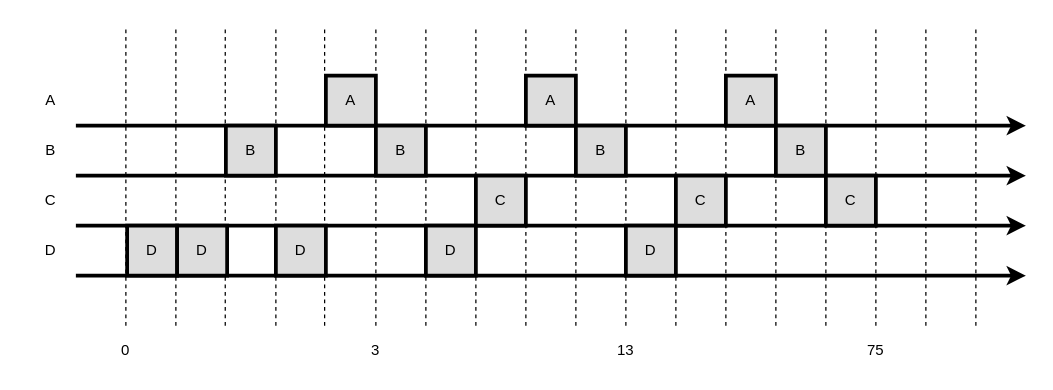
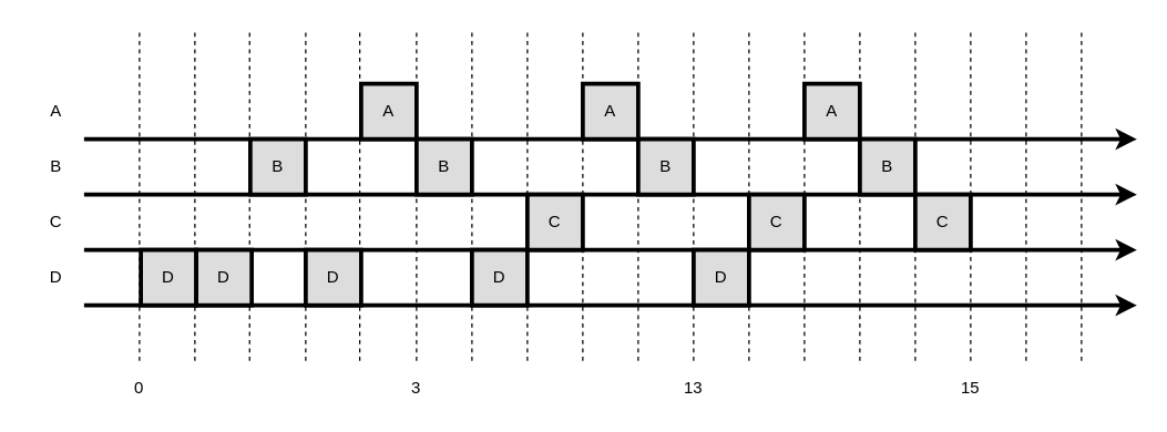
  <mxCell id="0" />
  <mxCell id="1" parent="0" />
  <mxCell id="2" value="" style="endArrow=classic;html=1;strokeWidth=3;" parent="1" edge="1"><mxGeometry width="50" height="50" relative="1" as="geometry"><mxPoint x="60" y="180" as="sourcePoint" /><mxPoint x="820" y="180" as="targetPoint" /></mxGeometry></mxCell>
  <mxCell id="3" value="" style="endArrow=none;dashed=1;html=1;" parent="1" edge="1"><mxGeometry width="50" height="50" relative="1" as="geometry"><mxPoint x="100" y="260" as="sourcePoint" /><mxPoint x="100" y="20" as="targetPoint" /></mxGeometry></mxCell>
  <mxCell id="4" value="" style="endArrow=none;dashed=1;html=1;" parent="1" edge="1"><mxGeometry width="50" height="50" relative="1" as="geometry"><mxPoint x="140" y="260" as="sourcePoint" /><mxPoint x="140" y="20" as="targetPoint" /></mxGeometry></mxCell>
  <mxCell id="5" value="" style="endArrow=none;dashed=1;html=1;" parent="1" edge="1"><mxGeometry width="50" height="50" relative="1" as="geometry"><mxPoint x="179.5" y="260" as="sourcePoint" /><mxPoint x="179.5" y="20" as="targetPoint" /></mxGeometry></mxCell>
  <mxCell id="6" value="" style="endArrow=none;dashed=1;html=1;" parent="1" edge="1"><mxGeometry width="50" height="50" relative="1" as="geometry"><mxPoint x="220" y="260" as="sourcePoint" /><mxPoint x="220" y="20" as="targetPoint" /></mxGeometry></mxCell>
  <mxCell id="7" value="" style="endArrow=none;dashed=1;html=1;" parent="1" edge="1"><mxGeometry width="50" height="50" relative="1" as="geometry"><mxPoint x="259" y="260" as="sourcePoint" /><mxPoint x="259" y="20" as="targetPoint" /></mxGeometry></mxCell>
  <mxCell id="8" value="" style="endArrow=none;dashed=1;html=1;" parent="1" edge="1"><mxGeometry width="50" height="50" relative="1" as="geometry"><mxPoint x="300" y="260" as="sourcePoint" /><mxPoint x="300" y="20" as="targetPoint" /></mxGeometry></mxCell>
  <mxCell id="9" value="" style="endArrow=none;dashed=1;html=1;" parent="1" edge="1"><mxGeometry width="50" height="50" relative="1" as="geometry"><mxPoint x="340" y="260" as="sourcePoint" /><mxPoint x="340" y="20" as="targetPoint" /></mxGeometry></mxCell>
  <mxCell id="10" value="" style="endArrow=none;dashed=1;html=1;" parent="1" edge="1"><mxGeometry width="50" height="50" relative="1" as="geometry"><mxPoint x="380" y="260" as="sourcePoint" /><mxPoint x="380" y="20" as="targetPoint" /></mxGeometry></mxCell>
  <mxCell id="11" value="" style="endArrow=none;dashed=1;html=1;" parent="1" edge="1"><mxGeometry width="50" height="50" relative="1" as="geometry"><mxPoint x="420" y="260" as="sourcePoint" /><mxPoint x="420" y="20" as="targetPoint" /></mxGeometry></mxCell>
  <mxCell id="12" value="" style="endArrow=none;dashed=1;html=1;" parent="1" edge="1"><mxGeometry width="50" height="50" relative="1" as="geometry"><mxPoint x="460" y="260" as="sourcePoint" /><mxPoint x="460" y="20" as="targetPoint" /></mxGeometry></mxCell>
  <mxCell id="13" value="" style="endArrow=none;dashed=1;html=1;" parent="1" edge="1"><mxGeometry width="50" height="50" relative="1" as="geometry"><mxPoint x="500" y="260" as="sourcePoint" /><mxPoint x="500" y="20" as="targetPoint" /></mxGeometry></mxCell>
  <mxCell id="14" value="" style="endArrow=none;dashed=1;html=1;" parent="1" edge="1"><mxGeometry width="50" height="50" relative="1" as="geometry"><mxPoint x="540" y="260" as="sourcePoint" /><mxPoint x="540" y="20" as="targetPoint" /></mxGeometry></mxCell>
  <mxCell id="15" value="" style="endArrow=none;dashed=1;html=1;" parent="1" edge="1"><mxGeometry width="50" height="50" relative="1" as="geometry"><mxPoint x="580" y="260" as="sourcePoint" /><mxPoint x="580" y="20" as="targetPoint" /></mxGeometry></mxCell>
  <mxCell id="16" value="" style="endArrow=none;dashed=1;html=1;" parent="1" edge="1"><mxGeometry width="50" height="50" relative="1" as="geometry"><mxPoint x="620" y="260" as="sourcePoint" /><mxPoint x="620" y="20" as="targetPoint" /></mxGeometry></mxCell>
  <mxCell id="17" value="" style="endArrow=none;dashed=1;html=1;" parent="1" edge="1"><mxGeometry width="50" height="50" relative="1" as="geometry"><mxPoint x="660" y="260" as="sourcePoint" /><mxPoint x="660" y="20" as="targetPoint" /></mxGeometry></mxCell>
  <mxCell id="18" value="" style="endArrow=none;dashed=1;html=1;" parent="1" edge="1"><mxGeometry width="50" height="50" relative="1" as="geometry"><mxPoint x="700" y="260" as="sourcePoint" /><mxPoint x="700" y="20" as="targetPoint" /></mxGeometry></mxCell>
  <mxCell id="19" value="" style="endArrow=none;dashed=1;html=1;" parent="1" edge="1"><mxGeometry width="50" height="50" relative="1" as="geometry"><mxPoint x="740" y="260" as="sourcePoint" /><mxPoint x="740" y="20" as="targetPoint" /></mxGeometry></mxCell>
  <mxCell id="20" value="" style="endArrow=none;dashed=1;html=1;" parent="1" edge="1"><mxGeometry width="50" height="50" relative="1" as="geometry"><mxPoint x="780" y="260" as="sourcePoint" /><mxPoint x="780" y="20" as="targetPoint" /></mxGeometry></mxCell>
  <mxCell id="21" value="" style="endArrow=classic;html=1;strokeWidth=3;" parent="1" edge="1"><mxGeometry width="50" height="50" relative="1" as="geometry"><mxPoint x="60" y="140" as="sourcePoint" /><mxPoint x="820" y="140" as="targetPoint" /></mxGeometry></mxCell>
  <mxCell id="22" value="" style="endArrow=classic;html=1;strokeWidth=3;" parent="1" edge="1"><mxGeometry width="50" height="50" relative="1" as="geometry"><mxPoint x="60" y="100" as="sourcePoint" /><mxPoint x="820" y="100" as="targetPoint" /></mxGeometry></mxCell>
  <mxCell id="23" value="0" style="text;html=1;strokeColor=none;fillColor=none;align=center;verticalAlign=middle;whiteSpace=wrap;rounded=0;" parent="1" vertex="1"><mxGeometry x="80" y="270" width="40" height="20" as="geometry" /></mxCell>
  <mxCell id="24" value="3" style="text;html=1;strokeColor=none;fillColor=none;align=center;verticalAlign=middle;whiteSpace=wrap;rounded=0;" parent="1" vertex="1"><mxGeometry x="280" y="270" width="40" height="20" as="geometry" /></mxCell>
  <mxCell id="25" value="13" style="text;html=1;strokeColor=none;fillColor=none;align=center;verticalAlign=middle;whiteSpace=wrap;rounded=0;" parent="1" vertex="1"><mxGeometry x="480" y="270" width="40" height="20" as="geometry" /></mxCell>
- <mxCell id="26" value="75" style="text;html=1;strokeColor=none;fillColor=none;align=center;verticalAlign=middle;whiteSpace=wrap;rounded=0;" parent="1" vertex="1"><mxGeometry x="680" y="270" width="40" height="20" as="geometry" /></mxCell>
+ <mxCell id="26" value="15" style="text;html=1;strokeColor=none;fillColor=none;align=center;verticalAlign=middle;whiteSpace=wrap;rounded=0;" parent="1" vertex="1"><mxGeometry x="680" y="270" width="40" height="20" as="geometry" /></mxCell>
  <mxCell id="27" value="A" style="text;html=1;strokeColor=none;fillColor=none;align=center;verticalAlign=middle;whiteSpace=wrap;rounded=0;" parent="1" vertex="1"><mxGeometry y="70" width="40" height="20" as="geometry" x="20" /></mxCell>
  <mxCell id="28" value="B" style="text;html=1;strokeColor=none;fillColor=none;align=center;verticalAlign=middle;whiteSpace=wrap;rounded=0;" parent="1" vertex="1"><mxGeometry y="110" width="40" height="20" as="geometry" x="20" /></mxCell>
  <mxCell id="29" value="C" style="text;html=1;strokeColor=none;fillColor=none;align=center;verticalAlign=middle;whiteSpace=wrap;rounded=0;" parent="1" vertex="1"><mxGeometry y="150" width="40" height="20" as="geometry" x="20" /></mxCell>
  <mxCell id="30" value="" style="endArrow=classic;html=1;strokeWidth=3;" parent="1" edge="1"><mxGeometry width="50" height="50" relative="1" as="geometry"><mxPoint x="60" y="220" as="sourcePoint" /><mxPoint x="820" y="220" as="targetPoint" /></mxGeometry></mxCell>
  <mxCell id="31" value="D" style="text;html=1;strokeColor=none;fillColor=none;align=center;verticalAlign=middle;whiteSpace=wrap;rounded=0;" parent="1" vertex="1"><mxGeometry y="190" width="40" height="20" as="geometry" x="20" /></mxCell>
  <mxCell id="32" value="D" style="rounded=0;whiteSpace=wrap;html=1;strokeWidth=3;fillColor=#dddddd;" parent="1" vertex="1"><mxGeometry x="101" y="180" width="40" height="40" as="geometry" /></mxCell>
  <mxCell id="33" value="D" style="rounded=0;whiteSpace=wrap;html=1;strokeWidth=3;fillColor=#dddddd;" parent="1" vertex="1"><mxGeometry x="141" y="180" width="40" height="40" as="geometry" /></mxCell>
  <mxCell id="34" value="B" style="rounded=0;whiteSpace=wrap;html=1;strokeWidth=3;fillColor=#dddddd;" parent="1" vertex="1"><mxGeometry x="180" y="100" width="40" height="40" as="geometry" /></mxCell>
  <mxCell id="35" value="D" style="rounded=0;whiteSpace=wrap;html=1;strokeWidth=3;fillColor=#dddddd;" parent="1" vertex="1"><mxGeometry x="220" y="180" width="40" height="40" as="geometry" /></mxCell>
  <mxCell id="36" value="A" style="rounded=0;whiteSpace=wrap;html=1;strokeWidth=3;fillColor=#dddddd;" parent="1" vertex="1"><mxGeometry x="260" y="60" width="40" height="40" as="geometry" /></mxCell>
  <mxCell id="37" value="B" style="rounded=0;whiteSpace=wrap;html=1;strokeWidth=3;fillColor=#dddddd;" parent="1" vertex="1"><mxGeometry x="300" y="100" width="40" height="40" as="geometry" /></mxCell>
  <mxCell id="38" value="D" style="rounded=0;whiteSpace=wrap;html=1;strokeWidth=3;fillColor=#dddddd;" parent="1" vertex="1"><mxGeometry x="340" y="180" width="40" height="40" as="geometry" /></mxCell>
  <mxCell id="39" value="C" style="rounded=0;whiteSpace=wrap;html=1;strokeWidth=3;fillColor=#dddddd;" parent="1" vertex="1"><mxGeometry x="380" y="140" width="40" height="40" as="geometry" /></mxCell>
  <mxCell id="40" value="A" style="rounded=0;whiteSpace=wrap;html=1;strokeWidth=3;fillColor=#dddddd;" parent="1" vertex="1"><mxGeometry x="420" y="60" width="40" height="40" as="geometry" /></mxCell>
  <mxCell id="41" value="B" style="rounded=0;whiteSpace=wrap;html=1;strokeWidth=3;fillColor=#dddddd;" parent="1" vertex="1"><mxGeometry x="460" y="100" width="40" height="40" as="geometry" /></mxCell>
  <mxCell id="42" value="D" style="rounded=0;whiteSpace=wrap;html=1;strokeWidth=3;fillColor=#dddddd;" parent="1" vertex="1"><mxGeometry x="500" y="180" width="40" height="40" as="geometry" /></mxCell>
  <mxCell id="43" value="C" style="rounded=0;whiteSpace=wrap;html=1;strokeWidth=3;fillColor=#dddddd;" parent="1" vertex="1"><mxGeometry x="540" y="140" width="40" height="40" as="geometry" /></mxCell>
  <mxCell id="44" value="A" style="rounded=0;whiteSpace=wrap;html=1;strokeWidth=3;fillColor=#dddddd;" parent="1" vertex="1"><mxGeometry x="580" y="60" width="40" height="40" as="geometry" /></mxCell>
  <mxCell id="45" value="B" style="rounded=0;whiteSpace=wrap;html=1;strokeWidth=3;fillColor=#dddddd;" parent="1" vertex="1"><mxGeometry x="620" y="100" width="40" height="40" as="geometry" /></mxCell>
  <mxCell id="46" value="C" style="rounded=0;whiteSpace=wrap;html=1;strokeWidth=3;fillColor=#dddddd;" parent="1" vertex="1"><mxGeometry x="660" y="140" width="40" height="40" as="geometry" /></mxCell>
